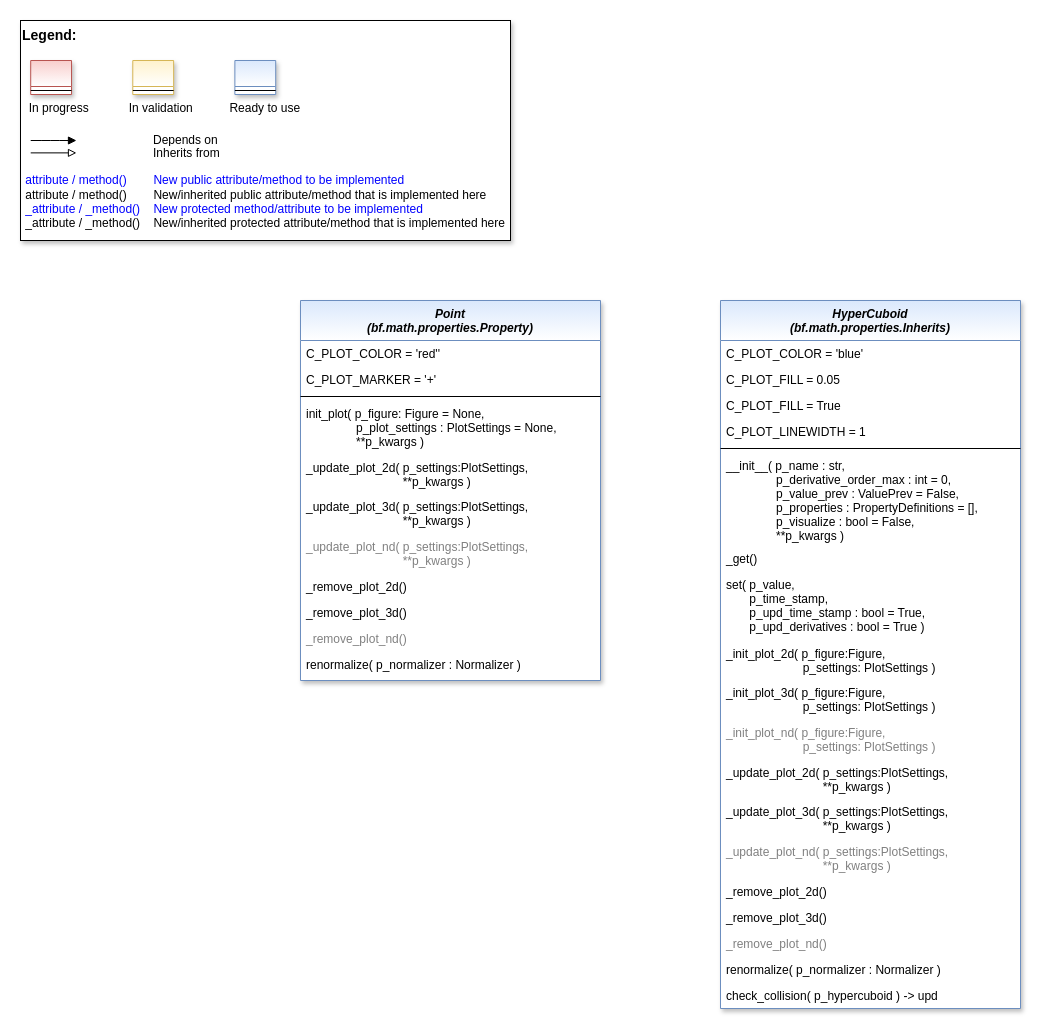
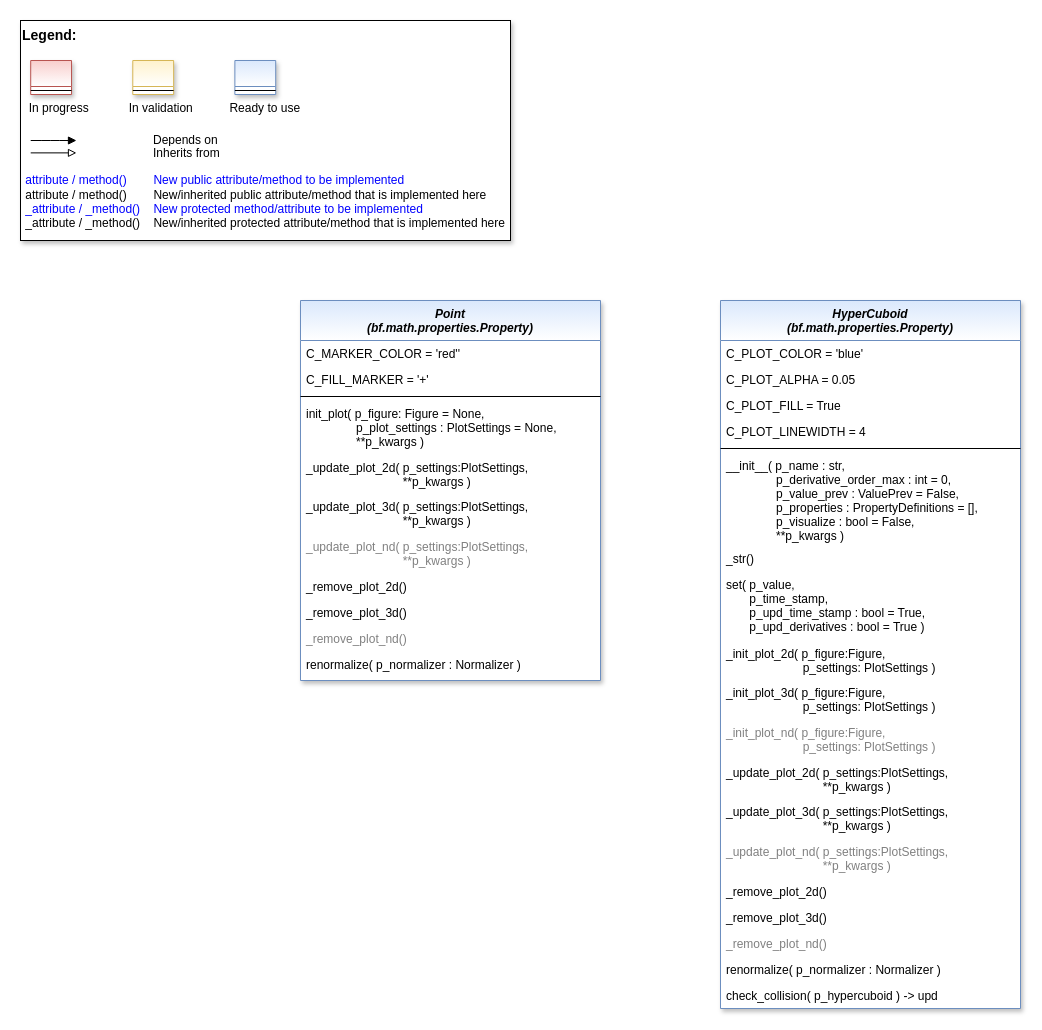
  <mxCell id="0" />
  <mxCell id="1" parent="0" />
  <mxCell id="2" value="" style="group" parent="1" vertex="1" connectable="0"><mxGeometry x="20" y="20" width="490" height="220" as="geometry" /></mxCell>
  <mxCell id="3" value="&lt;font color=&quot;#000000&quot; size=&quot;1&quot;&gt;&lt;b style=&quot;font-size: 14px&quot;&gt;Legend:&lt;br&gt;&lt;/b&gt;&lt;/font&gt;&lt;br&gt;&lt;br&gt;&lt;br&gt;&lt;font color=&quot;#0000ff&quot; style=&quot;font-size: 6px&quot;&gt;&lt;br&gt;&lt;/font&gt;&lt;span style=&quot;color: rgb(0 , 0 , 0)&quot;&gt;&lt;font style=&quot;font-size: 4px&quot;&gt;&amp;nbsp; &amp;nbsp;&lt;/font&gt;&amp;nbsp;In progress&amp;nbsp; &amp;nbsp; &amp;nbsp; &amp;nbsp; &amp;nbsp; &amp;nbsp; In validation&amp;nbsp; &amp;nbsp; &amp;nbsp; &amp;nbsp; &amp;nbsp; &amp;nbsp;Ready to use&lt;/span&gt;&lt;font color=&quot;#000000&quot;&gt;&amp;nbsp;&lt;br&gt;&lt;/font&gt;&lt;font color=&quot;#0000ff&quot;&gt;&lt;br&gt;&lt;br&gt;&lt;br&gt;&lt;br&gt;&amp;nbsp;attribute / method()&amp;nbsp; &amp;nbsp; &amp;nbsp; &amp;nbsp; New public attribute/method to be implemented&lt;/font&gt;&lt;br&gt;&lt;font color=&quot;#000000&quot;&gt;&amp;nbsp;&lt;/font&gt;&lt;font color=&quot;#000000&quot;&gt;attribute / method()&lt;span&gt;&#09;&lt;/span&gt;&amp;nbsp; &amp;nbsp; &amp;nbsp; &amp;nbsp;New/inherited public attribute/method that is implemented here&lt;br&gt;&lt;/font&gt;&lt;font color=&quot;#0000ff&quot;&gt;&amp;nbsp;_attribute /&amp;nbsp;&lt;/font&gt;&lt;font color=&quot;#0000ff&quot;&gt;_method()&amp;nbsp; &amp;nbsp; New protected method/attribute to be implemented&lt;/font&gt;&lt;br&gt;&lt;font color=&quot;#000000&quot;&gt;&amp;nbsp;_attribute / _method()&amp;nbsp; &amp;nbsp; New/inherited protected attribute/method that is implemented here&lt;br&gt;&lt;/font&gt;&lt;font color=&quot;#000000&quot;&gt;&lt;br&gt;&lt;br&gt;&lt;br&gt;&lt;br&gt;&lt;br&gt;&lt;/font&gt;" style="text;html=1;align=left;verticalAlign=top;whiteSpace=wrap;rounded=0;fontColor=#006600;strokeColor=#000000;shadow=1;fillColor=#ffffff;" parent="2" vertex="1"><mxGeometry width="490.0" height="220" as="geometry" /></mxCell>
  <mxCell id="4" value="Depends on" style="endArrow=block;html=1;labelPosition=right;verticalLabelPosition=middle;align=left;verticalAlign=middle;endFill=1;fontSize=12;" parent="2" edge="1"><mxGeometry x="-1623.125" y="-2180" width="51.042" height="50" as="geometry"><mxPoint x="10.208" y="120.003" as="sourcePoint" /><mxPoint x="55.991" y="120.003" as="targetPoint" /><mxPoint x="98" as="offset" /><Array as="points"><mxPoint x="30.625" y="120" /></Array></mxGeometry></mxCell>
  <mxCell id="5" value="Inherits from" style="endArrow=block;html=1;labelPosition=right;verticalLabelPosition=middle;align=left;verticalAlign=middle;endFill=0;fontSize=12;" parent="2" edge="1"><mxGeometry x="-1623.125" y="-2180" width="51.042" height="50" as="geometry"><mxPoint x="10.208" y="132.385" as="sourcePoint" /><mxPoint x="55.991" y="132.385" as="targetPoint" /><mxPoint x="98" y="1" as="offset" /></mxGeometry></mxCell>
  <mxCell id="6" value="" style="swimlane;fontStyle=3;align=center;verticalAlign=top;childLayout=stackLayout;horizontal=1;startSize=26;horizontalStack=0;resizeParent=1;resizeLast=0;collapsible=1;marginBottom=0;rounded=0;shadow=1;strokeWidth=1;fillColor=#f8cecc;strokeColor=#b85450;gradientColor=#ffffff;swimlaneFillColor=#ffffff;" parent="2" vertex="1"><mxGeometry x="10.208" y="40" width="40.833" height="34" as="geometry"><mxRectangle x="230" y="140" width="160" height="26" as="alternateBounds" /></mxGeometry></mxCell>
  <mxCell id="7" value="" style="line;html=1;strokeWidth=1;align=left;verticalAlign=middle;spacingTop=-1;spacingLeft=3;spacingRight=3;rotatable=0;labelPosition=right;points=[];portConstraint=eastwest;" parent="6" vertex="1"><mxGeometry y="26" width="40.833" height="8" as="geometry" /></mxCell>
  <mxCell id="8" value="" style="swimlane;fontStyle=3;align=center;verticalAlign=top;childLayout=stackLayout;horizontal=1;startSize=26;horizontalStack=0;resizeParent=1;resizeLast=0;collapsible=1;marginBottom=0;rounded=0;shadow=1;strokeWidth=1;fillColor=#fff2cc;strokeColor=#d6b656;gradientColor=#ffffff;swimlaneFillColor=#ffffff;" parent="2" vertex="1"><mxGeometry x="112.292" y="40" width="40.833" height="34" as="geometry"><mxRectangle x="230" y="140" width="160" height="26" as="alternateBounds" /></mxGeometry></mxCell>
  <mxCell id="9" value="" style="line;html=1;strokeWidth=1;align=left;verticalAlign=middle;spacingTop=-1;spacingLeft=3;spacingRight=3;rotatable=0;labelPosition=right;points=[];portConstraint=eastwest;" parent="8" vertex="1"><mxGeometry y="26" width="40.833" height="8" as="geometry" /></mxCell>
  <mxCell id="10" value="" style="swimlane;fontStyle=3;align=center;verticalAlign=top;childLayout=stackLayout;horizontal=1;startSize=26;horizontalStack=0;resizeParent=1;resizeLast=0;collapsible=1;marginBottom=0;rounded=0;shadow=1;strokeWidth=1;fillColor=#dae8fc;strokeColor=#6c8ebf;gradientColor=#ffffff;swimlaneFillColor=#ffffff;" parent="2" vertex="1"><mxGeometry x="214.375" y="40" width="40.833" height="34" as="geometry"><mxRectangle x="230" y="140" width="160" height="26" as="alternateBounds" /></mxGeometry></mxCell>
  <mxCell id="11" value="" style="line;html=1;strokeWidth=1;align=left;verticalAlign=middle;spacingTop=-1;spacingLeft=3;spacingRight=3;rotatable=0;labelPosition=right;points=[];portConstraint=eastwest;" parent="10" vertex="1"><mxGeometry y="26" width="40.833" height="8" as="geometry" /></mxCell>
  <mxCell id="12" value="Point &#10;(bf.math.properties.Property)" style="swimlane;fontStyle=3;align=center;verticalAlign=top;childLayout=stackLayout;horizontal=1;startSize=40;horizontalStack=0;resizeParent=1;resizeLast=0;collapsible=1;marginBottom=0;rounded=0;shadow=1;strokeWidth=1;fillColor=#dae8fc;strokeColor=#6c8ebf;swimlaneFillColor=#ffffff;gradientColor=#FFFFFF;" parent="1" vertex="1"><mxGeometry x="300" y="300" width="300" height="380" as="geometry"><mxRectangle x="230" y="140" width="160" height="26" as="alternateBounds" /></mxGeometry></mxCell>
- <mxCell id="13" value="C_PLOT_COLOR = 'red''" style="text;align=left;verticalAlign=top;spacingLeft=4;spacingRight=4;overflow=hidden;rotatable=0;points=[[0,0.5],[1,0.5]];portConstraint=eastwest;" parent="12" vertex="1"><mxGeometry y="40" width="300" height="26" as="geometry" /></mxCell>
- <mxCell id="14" value="C_PLOT_MARKER = '+'" style="text;align=left;verticalAlign=top;spacingLeft=4;spacingRight=4;overflow=hidden;rotatable=0;points=[[0,0.5],[1,0.5]];portConstraint=eastwest;" parent="12" vertex="1"><mxGeometry y="66" width="300" height="26" as="geometry" /></mxCell>
+ <mxCell id="13" value="C_MARKER_COLOR = 'red''" style="text;align=left;verticalAlign=top;spacingLeft=4;spacingRight=4;overflow=hidden;rotatable=0;points=[[0,0.5],[1,0.5]];portConstraint=eastwest;" parent="12" vertex="1"><mxGeometry y="40" width="300" height="26" as="geometry" /></mxCell>
+ <mxCell id="14" value="C_FILL_MARKER = '+'" style="text;align=left;verticalAlign=top;spacingLeft=4;spacingRight=4;overflow=hidden;rotatable=0;points=[[0,0.5],[1,0.5]];portConstraint=eastwest;" parent="12" vertex="1"><mxGeometry y="66" width="300" height="26" as="geometry" /></mxCell>
  <mxCell id="15" value="" style="line;html=1;strokeWidth=1;align=left;verticalAlign=middle;spacingTop=-1;spacingLeft=3;spacingRight=3;rotatable=0;labelPosition=right;points=[];portConstraint=eastwest;" parent="12" vertex="1"><mxGeometry y="92" width="300" height="8" as="geometry" /></mxCell>
  <mxCell id="16" value="init_plot( p_figure: Figure = None, &#10;               p_plot_settings : PlotSettings = None,&#10;               **p_kwargs )" style="text;align=left;verticalAlign=top;spacingLeft=4;spacingRight=4;overflow=hidden;rotatable=0;points=[[0,0.5],[1,0.5]];portConstraint=eastwest;fontColor=default;" parent="12" vertex="1"><mxGeometry y="100" width="300" height="54" as="geometry" /></mxCell>
  <mxCell id="17" value="_update_plot_2d( p_settings:PlotSettings,&#10;                             **p_kwargs )" style="text;align=left;verticalAlign=top;spacingLeft=4;spacingRight=4;overflow=hidden;rotatable=0;points=[[0,0.5],[1,0.5]];portConstraint=eastwest;fontColor=default;" parent="12" vertex="1"><mxGeometry y="154" width="300" height="39" as="geometry" /></mxCell>
  <mxCell id="18" value="_update_plot_3d( p_settings:PlotSettings,&#10;                             **p_kwargs )" style="text;align=left;verticalAlign=top;spacingLeft=4;spacingRight=4;overflow=hidden;rotatable=0;points=[[0,0.5],[1,0.5]];portConstraint=eastwest;fontColor=default;" parent="12" vertex="1"><mxGeometry y="193" width="300" height="40" as="geometry" /></mxCell>
  <mxCell id="19" value="_update_plot_nd( p_settings:PlotSettings,&#10;                             **p_kwargs )" style="text;align=left;verticalAlign=top;spacingLeft=4;spacingRight=4;overflow=hidden;rotatable=0;points=[[0,0.5],[1,0.5]];portConstraint=eastwest;fontColor=#808080;" vertex="1" parent="12"><mxGeometry y="233" width="300" height="40" as="geometry" /></mxCell>
  <mxCell id="20" value="_remove_plot_2d()" style="text;align=left;verticalAlign=top;spacingLeft=4;spacingRight=4;overflow=hidden;rotatable=0;points=[[0,0.5],[1,0.5]];portConstraint=eastwest;" vertex="1" parent="12"><mxGeometry y="273" width="300" height="26" as="geometry" /></mxCell>
  <mxCell id="21" value="_remove_plot_3d()" style="text;align=left;verticalAlign=top;spacingLeft=4;spacingRight=4;overflow=hidden;rotatable=0;points=[[0,0.5],[1,0.5]];portConstraint=eastwest;" vertex="1" parent="12"><mxGeometry y="299" width="300" height="26" as="geometry" /></mxCell>
  <mxCell id="22" value="_remove_plot_nd()" style="text;align=left;verticalAlign=top;spacingLeft=4;spacingRight=4;overflow=hidden;rotatable=0;points=[[0,0.5],[1,0.5]];portConstraint=eastwest;fontColor=#808080;" vertex="1" parent="12"><mxGeometry y="325" width="300" height="26" as="geometry" /></mxCell>
  <mxCell id="23" value="renormalize( p_normalizer : Normalizer )" style="text;align=left;verticalAlign=top;spacingLeft=4;spacingRight=4;overflow=hidden;rotatable=0;points=[[0,0.5],[1,0.5]];portConstraint=eastwest;" vertex="1" parent="12"><mxGeometry y="351" width="300" height="26" as="geometry" /></mxCell>
- <mxCell id="24" value="HyperCuboid &#10;(bf.math.properties.Inherits)" style="swimlane;fontStyle=3;align=center;verticalAlign=top;childLayout=stackLayout;horizontal=1;startSize=40;horizontalStack=0;resizeParent=1;resizeLast=0;collapsible=1;marginBottom=0;rounded=0;shadow=1;strokeWidth=1;fillColor=#dae8fc;strokeColor=#6c8ebf;swimlaneFillColor=#ffffff;gradientColor=#FFFFFF;" parent="1" vertex="1"><mxGeometry x="720" y="300" width="300" height="708" as="geometry"><mxRectangle x="230" y="140" width="160" height="26" as="alternateBounds" /></mxGeometry></mxCell>
+ <mxCell id="24" value="HyperCuboid &#10;(bf.math.properties.Property)" style="swimlane;fontStyle=3;align=center;verticalAlign=top;childLayout=stackLayout;horizontal=1;startSize=40;horizontalStack=0;resizeParent=1;resizeLast=0;collapsible=1;marginBottom=0;rounded=0;shadow=1;strokeWidth=1;fillColor=#dae8fc;strokeColor=#6c8ebf;swimlaneFillColor=#ffffff;gradientColor=#FFFFFF;" parent="1" vertex="1"><mxGeometry x="720" y="300" width="300" height="708" as="geometry"><mxRectangle x="230" y="140" width="160" height="26" as="alternateBounds" /></mxGeometry></mxCell>
  <mxCell id="25" value="C_PLOT_COLOR = 'blue'" style="text;align=left;verticalAlign=top;spacingLeft=4;spacingRight=4;overflow=hidden;rotatable=0;points=[[0,0.5],[1,0.5]];portConstraint=eastwest;" vertex="1" parent="24"><mxGeometry y="40" width="300" height="26" as="geometry" /></mxCell>
- <mxCell id="26" value="C_PLOT_FILL = 0.05" style="text;align=left;verticalAlign=top;spacingLeft=4;spacingRight=4;overflow=hidden;rotatable=0;points=[[0,0.5],[1,0.5]];portConstraint=eastwest;" vertex="1" parent="24"><mxGeometry y="66" width="300" height="26" as="geometry" /></mxCell>
+ <mxCell id="26" value="C_PLOT_ALPHA = 0.05" style="text;align=left;verticalAlign=top;spacingLeft=4;spacingRight=4;overflow=hidden;rotatable=0;points=[[0,0.5],[1,0.5]];portConstraint=eastwest;" vertex="1" parent="24"><mxGeometry y="66" width="300" height="26" as="geometry" /></mxCell>
  <mxCell id="27" value="C_PLOT_FILL = True" style="text;align=left;verticalAlign=top;spacingLeft=4;spacingRight=4;overflow=hidden;rotatable=0;points=[[0,0.5],[1,0.5]];portConstraint=eastwest;" vertex="1" parent="24"><mxGeometry y="92" width="300" height="26" as="geometry" /></mxCell>
- <mxCell id="28" value="C_PLOT_LINEWIDTH = 1" style="text;align=left;verticalAlign=top;spacingLeft=4;spacingRight=4;overflow=hidden;rotatable=0;points=[[0,0.5],[1,0.5]];portConstraint=eastwest;" vertex="1" parent="24"><mxGeometry y="118" width="300" height="26" as="geometry" /></mxCell>
+ <mxCell id="28" value="C_PLOT_LINEWIDTH = 4" style="text;align=left;verticalAlign=top;spacingLeft=4;spacingRight=4;overflow=hidden;rotatable=0;points=[[0,0.5],[1,0.5]];portConstraint=eastwest;" vertex="1" parent="24"><mxGeometry y="118" width="300" height="26" as="geometry" /></mxCell>
  <mxCell id="29" value="" style="line;html=1;strokeWidth=1;align=left;verticalAlign=middle;spacingTop=-1;spacingLeft=3;spacingRight=3;rotatable=0;labelPosition=right;points=[];portConstraint=eastwest;" parent="24" vertex="1"><mxGeometry y="144" width="300" height="8" as="geometry" /></mxCell>
  <mxCell id="30" value="__init__( p_name : str,&#10;               p_derivative_order_max : int = 0,&#10;               p_value_prev : ValuePrev = False,&#10;               p_properties : PropertyDefinitions = [],&#10;               p_visualize : bool = False,&#10;               **p_kwargs )" style="text;align=left;verticalAlign=top;spacingLeft=4;spacingRight=4;overflow=hidden;rotatable=0;points=[[0,0.5],[1,0.5]];portConstraint=eastwest;fontColor=default;" parent="24" vertex="1"><mxGeometry y="152" width="300" height="93" as="geometry" /></mxCell>
- <mxCell id="31" value="_get()" style="text;align=left;verticalAlign=top;spacingLeft=4;spacingRight=4;overflow=hidden;rotatable=0;points=[[0,0.5],[1,0.5]];portConstraint=eastwest;" parent="24" vertex="1"><mxGeometry y="245" width="300" height="26" as="geometry" /></mxCell>
+ <mxCell id="31" value="_str()" style="text;align=left;verticalAlign=top;spacingLeft=4;spacingRight=4;overflow=hidden;rotatable=0;points=[[0,0.5],[1,0.5]];portConstraint=eastwest;" parent="24" vertex="1"><mxGeometry y="245" width="300" height="26" as="geometry" /></mxCell>
  <mxCell id="32" value="set( p_value,&#10;       p_time_stamp,&#10;       p_upd_time_stamp : bool = True,&#10;       p_upd_derivatives : bool = True )" style="text;align=left;verticalAlign=top;spacingLeft=4;spacingRight=4;overflow=hidden;rotatable=0;points=[[0,0.5],[1,0.5]];portConstraint=eastwest;" parent="24" vertex="1"><mxGeometry y="271" width="300" height="69" as="geometry" /></mxCell>
  <mxCell id="33" value="_init_plot_2d( p_figure:Figure, &#10;                       p_settings: PlotSettings )" style="text;align=left;verticalAlign=top;spacingLeft=4;spacingRight=4;overflow=hidden;rotatable=0;points=[[0,0.5],[1,0.5]];portConstraint=eastwest;fontColor=default;" parent="24" vertex="1"><mxGeometry y="340" width="300" height="39" as="geometry" /></mxCell>
  <mxCell id="34" value="_init_plot_3d( p_figure:Figure, &#10;                       p_settings: PlotSettings )" style="text;align=left;verticalAlign=top;spacingLeft=4;spacingRight=4;overflow=hidden;rotatable=0;points=[[0,0.5],[1,0.5]];portConstraint=eastwest;fontColor=default;" parent="24" vertex="1"><mxGeometry y="379" width="300" height="40" as="geometry" /></mxCell>
  <mxCell id="35" value="_init_plot_nd( p_figure:Figure, &#10;                       p_settings: PlotSettings )" style="text;align=left;verticalAlign=top;spacingLeft=4;spacingRight=4;overflow=hidden;rotatable=0;points=[[0,0.5],[1,0.5]];portConstraint=eastwest;fontColor=#808080;" parent="24" vertex="1"><mxGeometry y="419" width="300" height="40" as="geometry" /></mxCell>
  <mxCell id="36" value="_update_plot_2d( p_settings:PlotSettings,&#10;                             **p_kwargs )" style="text;align=left;verticalAlign=top;spacingLeft=4;spacingRight=4;overflow=hidden;rotatable=0;points=[[0,0.5],[1,0.5]];portConstraint=eastwest;fontColor=default;" parent="24" vertex="1"><mxGeometry y="459" width="300" height="39" as="geometry" /></mxCell>
  <mxCell id="37" value="_update_plot_3d( p_settings:PlotSettings,&#10;                             **p_kwargs )" style="text;align=left;verticalAlign=top;spacingLeft=4;spacingRight=4;overflow=hidden;rotatable=0;points=[[0,0.5],[1,0.5]];portConstraint=eastwest;fontColor=default;" parent="24" vertex="1"><mxGeometry y="498" width="300" height="40" as="geometry" /></mxCell>
  <mxCell id="38" value="_update_plot_nd( p_settings:PlotSettings,&#10;                             **p_kwargs )" style="text;align=left;verticalAlign=top;spacingLeft=4;spacingRight=4;overflow=hidden;rotatable=0;points=[[0,0.5],[1,0.5]];portConstraint=eastwest;fontColor=#808080;" parent="24" vertex="1"><mxGeometry y="538" width="300" height="40" as="geometry" /></mxCell>
  <mxCell id="39" value="_remove_plot_2d()" style="text;align=left;verticalAlign=top;spacingLeft=4;spacingRight=4;overflow=hidden;rotatable=0;points=[[0,0.5],[1,0.5]];portConstraint=eastwest;" vertex="1" parent="24"><mxGeometry y="578" width="300" height="26" as="geometry" /></mxCell>
  <mxCell id="40" value="_remove_plot_3d()" style="text;align=left;verticalAlign=top;spacingLeft=4;spacingRight=4;overflow=hidden;rotatable=0;points=[[0,0.5],[1,0.5]];portConstraint=eastwest;" vertex="1" parent="24"><mxGeometry y="604" width="300" height="26" as="geometry" /></mxCell>
  <mxCell id="41" value="_remove_plot_nd()" style="text;align=left;verticalAlign=top;spacingLeft=4;spacingRight=4;overflow=hidden;rotatable=0;points=[[0,0.5],[1,0.5]];portConstraint=eastwest;fontColor=#808080;" vertex="1" parent="24"><mxGeometry y="630" width="300" height="26" as="geometry" /></mxCell>
  <mxCell id="42" value="renormalize( p_normalizer : Normalizer )" style="text;align=left;verticalAlign=top;spacingLeft=4;spacingRight=4;overflow=hidden;rotatable=0;points=[[0,0.5],[1,0.5]];portConstraint=eastwest;" vertex="1" parent="24"><mxGeometry y="656" width="300" height="26" as="geometry" /></mxCell>
  <mxCell id="43" value="check_collision( p_hypercuboid ) -&gt; upd" style="text;align=left;verticalAlign=top;spacingLeft=4;spacingRight=4;overflow=hidden;rotatable=0;points=[[0,0.5],[1,0.5]];portConstraint=eastwest;" vertex="1" parent="24"><mxGeometry y="682" width="300" height="26" as="geometry" /></mxCell>
